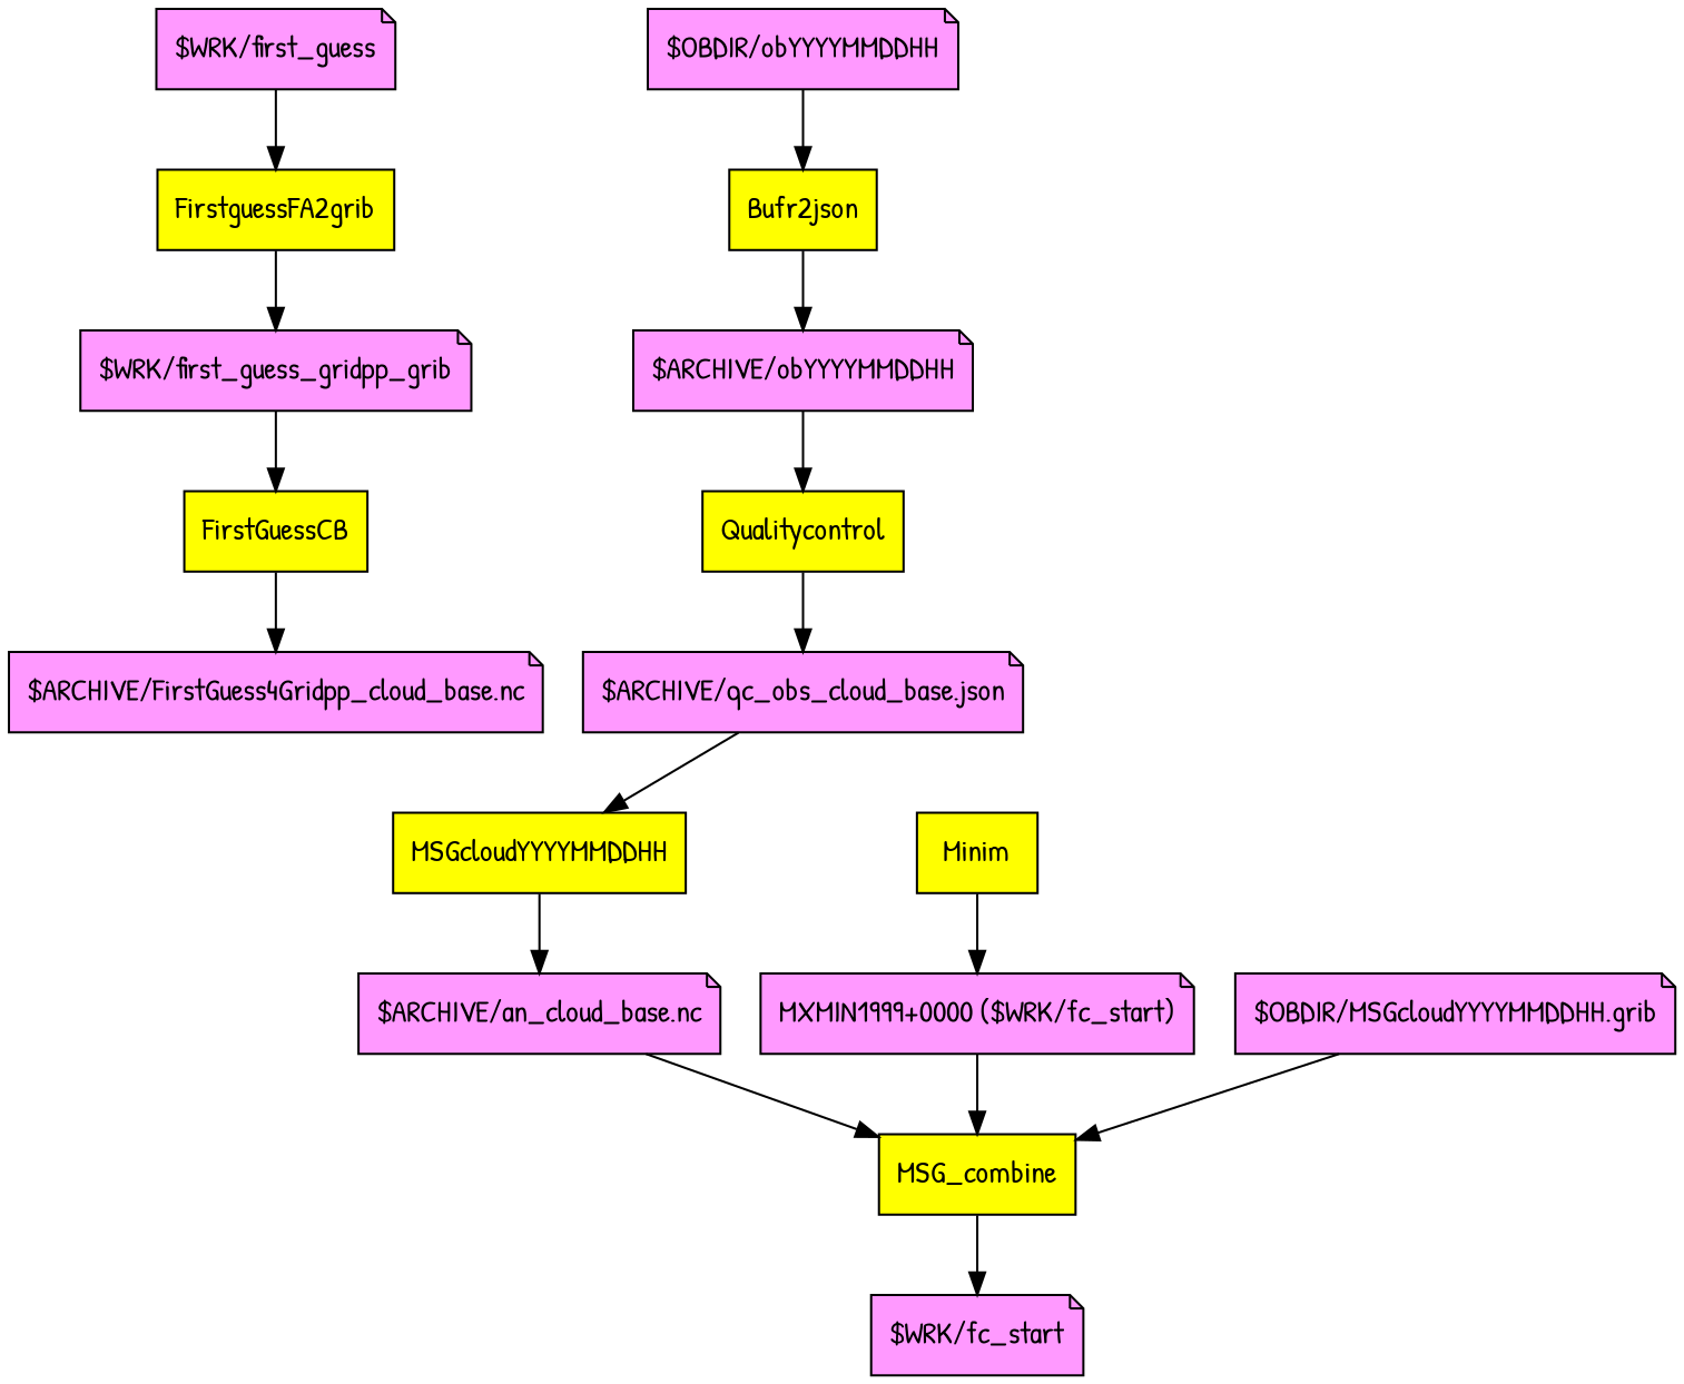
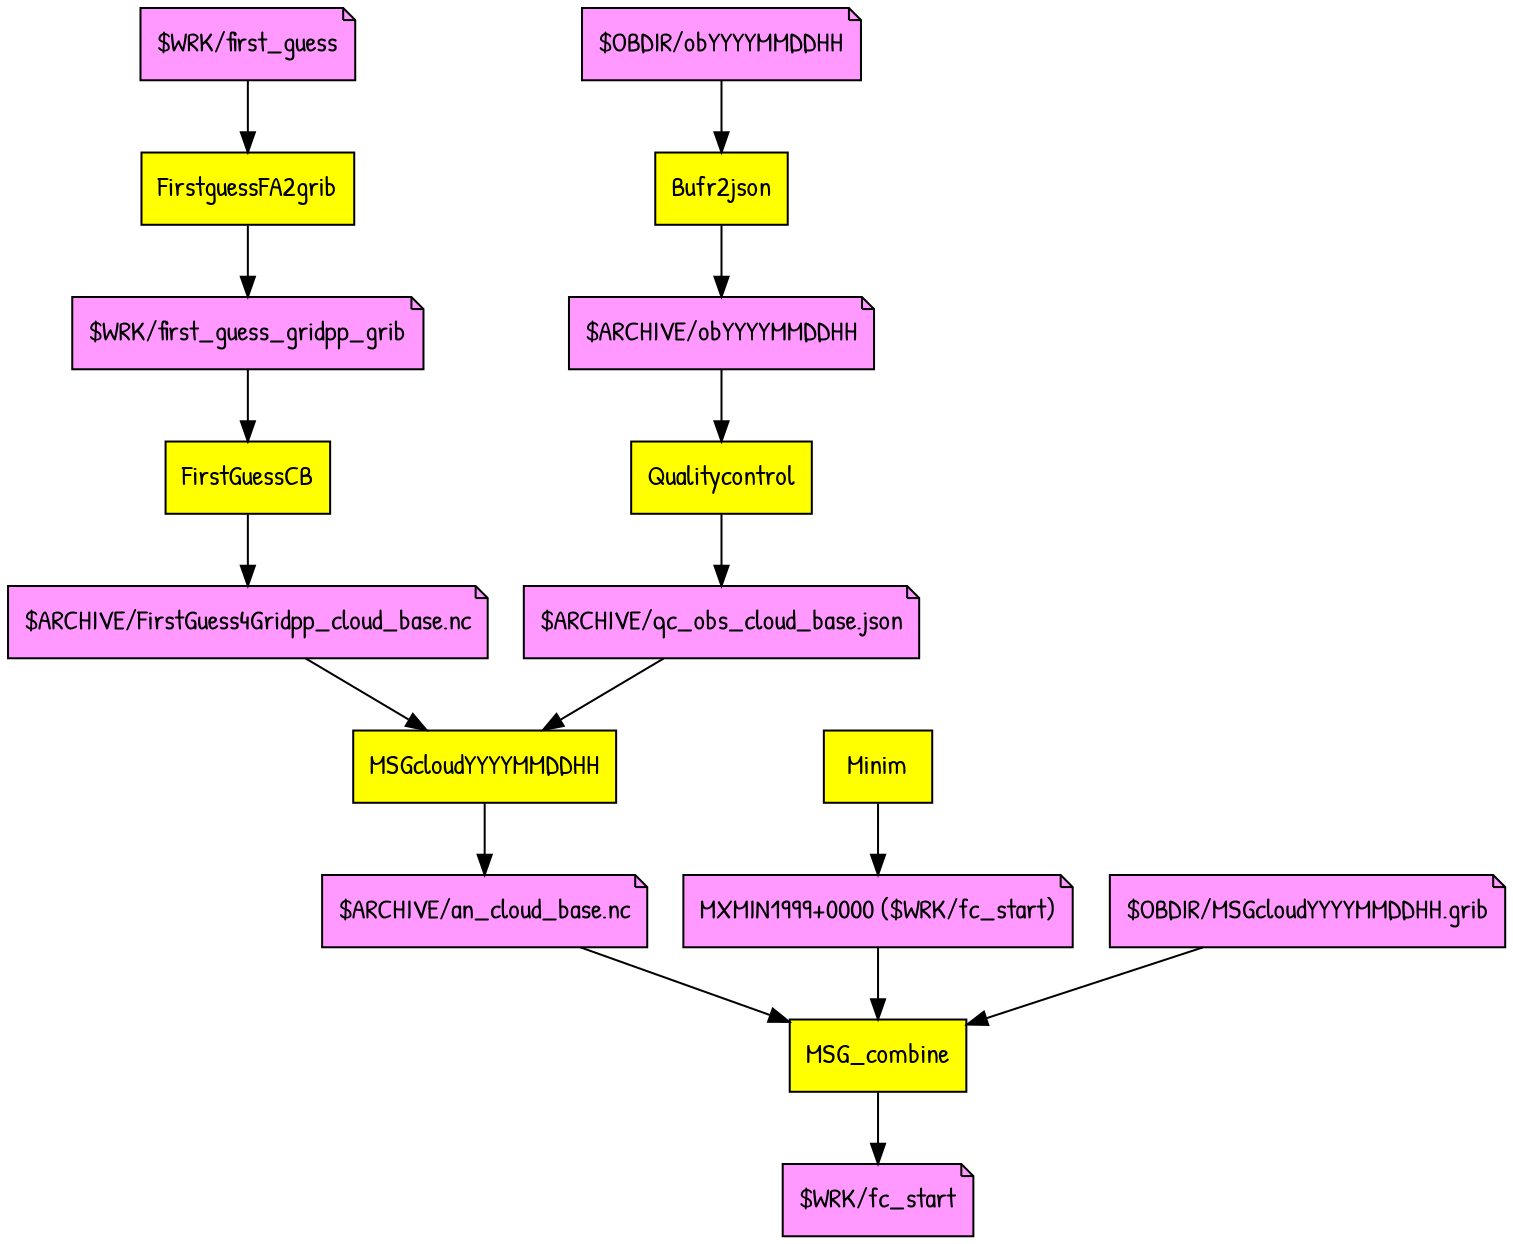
  digraph {
    fontname="Patrick Hand"
    node [fillcolor="#ff99ff" fontname="Patrick Hand" shape=note style=filled]
    edge [fontname="Patrick Hand"]
    n1 [label="$WRK/first_guess"]
    n2 [fillcolor=yellow label=FirstguessFA2grib shape=rectangle]
    n3 [label="$WRK/first_guess_gridpp_grib"]
    n4 [fillcolor=yellow label=FirstGuessCB shape=rectangle]
    n5 [label="$ARCHIVE/FirstGuess4Gridpp_cloud_base.nc"]
    n6 [fillcolor=yellow label=MSGcloudYYYYMMDDHH shape=rectangle]
    n7 [label="$ARCHIVE/an_cloud_base.nc"]
    n8 [label="$OBDIR/obYYYYMMDDHH"]
    n9 [fillcolor=yellow label=Bufr2json shape=rectangle]
    n10 [label="$ARCHIVE/obYYYYMMDDHH"]
    n11 [fillcolor=yellow label=Qualitycontrol shape=rectangle]
    n12 [label="$ARCHIVE/qc_obs_cloud_base.json"]
    n13 [fillcolor=yellow label=MSG_combine shape=rectangle]
    n14 [label="$WRK/fc_start"]
    n15 [label="MXMIN1999+0000 ($WRK/fc_start)"]
    n16 [label="$OBDIR/MSGcloudYYYYMMDDHH.grib"]
    n17 [fillcolor=yellow label=Minim shape=rectangle]
    n1 -> n2
    n2 -> n3
    n3 -> n4
    n4 -> n5
+   n5 -> n6
    n6 -> n7
    n7 -> n13
    n8 -> n9
    n9 -> n10
    n10 -> n11
    n11 -> n12
    n12 -> n6
    n13 -> n14
    n15 -> n13
    n16 -> n13
    n17 -> n15
  }
